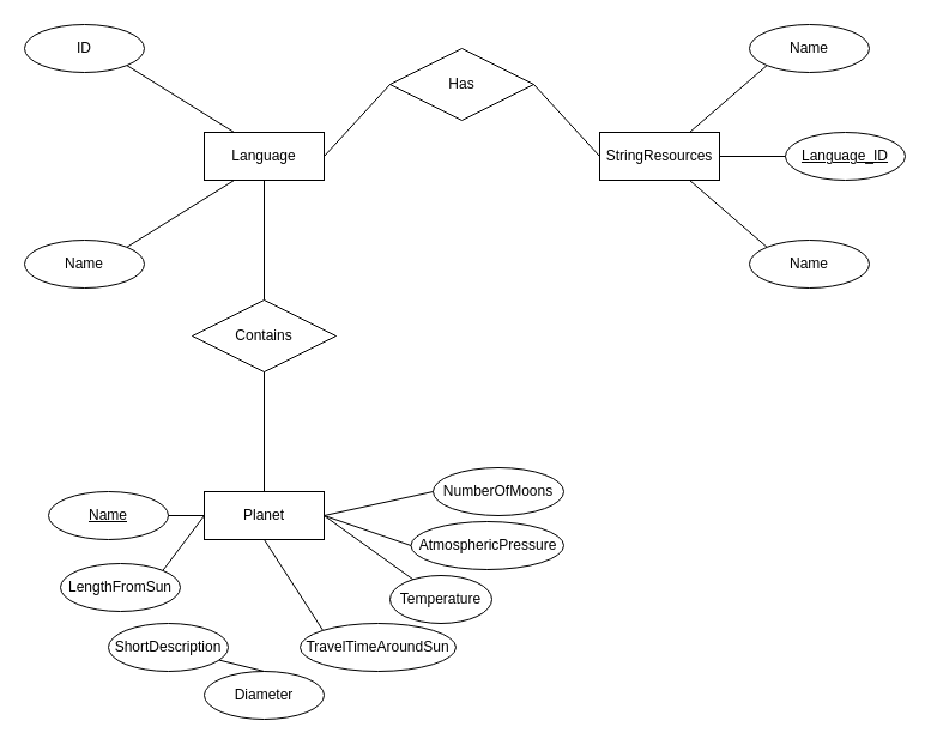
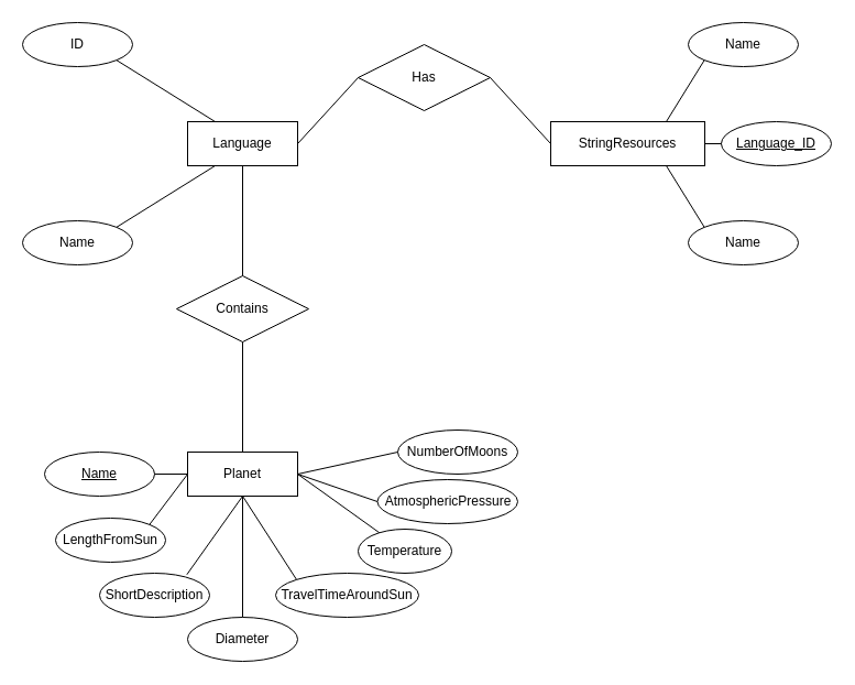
  <mxCell id="0" />
  <mxCell id="1" parent="0" />
  <mxCell id="2" value="Language" style="whiteSpace=wrap;html=1;align=center;" parent="1" vertex="1"><mxGeometry x="170" y="110" width="100" height="40" as="geometry" /></mxCell>
  <mxCell id="3" value="ID" style="ellipse;whiteSpace=wrap;html=1;align=center;" parent="1" vertex="1"><mxGeometry x="20" y="20" width="100" height="40" as="geometry" /></mxCell>
  <mxCell id="4" value="Name" style="ellipse;whiteSpace=wrap;html=1;align=center;" parent="1" vertex="1"><mxGeometry x="20" y="200" width="100" height="40" as="geometry" /></mxCell>
  <mxCell id="5" value="" style="endArrow=none;html=1;rounded=0;exitX=1;exitY=1;exitDx=0;exitDy=0;entryX=0.25;entryY=0;entryDx=0;entryDy=0;" parent="1" source="3" target="2" edge="1"><mxGeometry width="50" height="50" relative="1" as="geometry"><mxPoint x="170" y="100" as="sourcePoint" /><mxPoint x="220" y="50" as="targetPoint" /></mxGeometry></mxCell>
  <mxCell id="6" value="" style="endArrow=none;html=1;rounded=0;entryX=0.25;entryY=1;entryDx=0;entryDy=0;exitX=1;exitY=0;exitDx=0;exitDy=0;" parent="1" source="4" target="2" edge="1"><mxGeometry width="50" height="50" relative="1" as="geometry"><mxPoint x="130" y="230" as="sourcePoint" /><mxPoint x="180" y="180" as="targetPoint" /></mxGeometry></mxCell>
- <mxCell id="7" value="StringResources" style="whiteSpace=wrap;html=1;align=center;" parent="1" vertex="1"><mxGeometry x="500" y="110" width="100" height="40" as="geometry" /></mxCell>
+ <mxCell id="7" value="StringResources" style="whiteSpace=wrap;html=1;align=center;" parent="1" vertex="1"><mxGeometry x="500" y="110" width="140" height="40" as="geometry" /></mxCell>
  <mxCell id="8" value="&lt;u&gt;Language_ID&lt;/u&gt;" style="ellipse;whiteSpace=wrap;html=1;align=center;" parent="1" vertex="1"><mxGeometry x="655" y="110" width="100" height="40" as="geometry" /></mxCell>
  <mxCell id="9" value="" style="endArrow=none;html=1;rounded=0;entryX=0;entryY=0.5;entryDx=0;entryDy=0;exitX=1;exitY=0.5;exitDx=0;exitDy=0;" parent="1" source="7" target="8" edge="1"><mxGeometry width="50" height="50" relative="1" as="geometry"><mxPoint x="595" y="230" as="sourcePoint" /><mxPoint x="645" y="180" as="targetPoint" /></mxGeometry></mxCell>
  <mxCell id="10" value="Name" style="ellipse;whiteSpace=wrap;html=1;align=center;" parent="1" vertex="1"><mxGeometry x="625" y="200" width="100" height="40" as="geometry" /></mxCell>
  <mxCell id="11" value="" style="endArrow=none;html=1;rounded=0;entryX=0.75;entryY=1;entryDx=0;entryDy=0;exitX=0;exitY=0;exitDx=0;exitDy=0;" parent="1" source="10" target="7" edge="1"><mxGeometry width="50" height="50" relative="1" as="geometry"><mxPoint x="615" y="240" as="sourcePoint" /><mxPoint x="665" y="190" as="targetPoint" /></mxGeometry></mxCell>
  <mxCell id="12" value="Name" style="ellipse;whiteSpace=wrap;html=1;align=center;" parent="1" vertex="1"><mxGeometry x="625" y="20" width="100" height="40" as="geometry" /></mxCell>
  <mxCell id="13" value="" style="endArrow=none;html=1;rounded=0;entryX=0;entryY=1;entryDx=0;entryDy=0;exitX=0.75;exitY=0;exitDx=0;exitDy=0;" parent="1" source="7" target="12" edge="1"><mxGeometry width="50" height="50" relative="1" as="geometry"><mxPoint x="535" y="100" as="sourcePoint" /><mxPoint x="585" y="50" as="targetPoint" /></mxGeometry></mxCell>
  <mxCell id="14" value="Has" style="shape=rhombus;perimeter=rhombusPerimeter;whiteSpace=wrap;html=1;align=center;" parent="1" vertex="1"><mxGeometry x="325" y="40" width="120" height="60" as="geometry" /></mxCell>
  <mxCell id="15" value="" style="endArrow=none;html=1;rounded=0;entryX=1;entryY=0.5;entryDx=0;entryDy=0;exitX=0;exitY=0.5;exitDx=0;exitDy=0;" parent="1" source="14" target="2" edge="1"><mxGeometry width="50" height="50" relative="1" as="geometry"><mxPoint x="300" y="300" as="sourcePoint" /><mxPoint x="350" y="250" as="targetPoint" /></mxGeometry></mxCell>
  <mxCell id="16" value="" style="endArrow=none;html=1;rounded=0;entryX=0;entryY=0.5;entryDx=0;entryDy=0;exitX=1;exitY=0.5;exitDx=0;exitDy=0;" parent="1" source="14" target="7" edge="1"><mxGeometry width="50" height="50" relative="1" as="geometry"><mxPoint x="430" y="210" as="sourcePoint" /><mxPoint x="480" y="160" as="targetPoint" /></mxGeometry></mxCell>
  <mxCell id="17" value="Planet" style="whiteSpace=wrap;html=1;align=center;" vertex="1" parent="1"><mxGeometry x="170" y="410" width="100" height="40" as="geometry" /></mxCell>
  <mxCell id="18" value="Contains" style="shape=rhombus;perimeter=rhombusPerimeter;whiteSpace=wrap;html=1;align=center;" vertex="1" parent="1"><mxGeometry x="160" y="250" width="120" height="60" as="geometry" /></mxCell>
  <mxCell id="19" value="" style="endArrow=none;html=1;rounded=0;entryX=0.5;entryY=1;entryDx=0;entryDy=0;exitX=0.5;exitY=0;exitDx=0;exitDy=0;" edge="1" parent="1" source="18" target="2"><mxGeometry width="50" height="50" relative="1" as="geometry"><mxPoint x="150" y="260" as="sourcePoint" /><mxPoint x="200" y="210" as="targetPoint" /></mxGeometry></mxCell>
  <mxCell id="20" value="" style="endArrow=none;html=1;rounded=0;entryX=0.5;entryY=1;entryDx=0;entryDy=0;exitX=0.5;exitY=0;exitDx=0;exitDy=0;" edge="1" parent="1" source="17" target="18"><mxGeometry width="50" height="50" relative="1" as="geometry"><mxPoint x="210" y="410" as="sourcePoint" /><mxPoint x="260" y="360" as="targetPoint" /></mxGeometry></mxCell>
  <mxCell id="21" value="&lt;u&gt;Name&lt;/u&gt;" style="ellipse;whiteSpace=wrap;html=1;align=center;" vertex="1" parent="1"><mxGeometry x="40" y="410" width="100" height="40" as="geometry" /></mxCell>
  <mxCell id="22" value="LengthFromSun" style="ellipse;whiteSpace=wrap;html=1;align=center;" vertex="1" parent="1"><mxGeometry x="50" y="470" width="100" height="40" as="geometry" /></mxCell>
  <mxCell id="23" value="ShortDescription" style="ellipse;whiteSpace=wrap;html=1;align=center;" vertex="1" parent="1"><mxGeometry x="90" y="520" width="100" height="40" as="geometry" /></mxCell>
  <mxCell id="24" value="Diameter" style="ellipse;whiteSpace=wrap;html=1;align=center;" vertex="1" parent="1"><mxGeometry x="170" y="560" width="100" height="40" as="geometry" /></mxCell>
  <mxCell id="25" value="TravelTimeAroundSun" style="ellipse;whiteSpace=wrap;html=1;align=center;" vertex="1" parent="1"><mxGeometry x="250" y="520" width="130" height="40" as="geometry" /></mxCell>
  <mxCell id="26" value="Temperature" style="ellipse;whiteSpace=wrap;html=1;align=center;" vertex="1" parent="1"><mxGeometry x="325" y="480" width="85" height="40" as="geometry" /></mxCell>
  <mxCell id="27" value="AtmosphericPressure" style="ellipse;whiteSpace=wrap;html=1;align=center;" vertex="1" parent="1"><mxGeometry x="342.5" y="435" width="127.5" height="40" as="geometry" /></mxCell>
  <mxCell id="28" value="NumberOfMoons" style="ellipse;whiteSpace=wrap;html=1;align=center;" vertex="1" parent="1"><mxGeometry x="361" y="390" width="109" height="40" as="geometry" /></mxCell>
  <mxCell id="29" value="" style="endArrow=none;html=1;rounded=0;entryX=0;entryY=0.5;entryDx=0;entryDy=0;" edge="1" parent="1" target="28"><mxGeometry width="50" height="50" relative="1" as="geometry"><mxPoint x="270" y="430" as="sourcePoint" /><mxPoint x="330" y="380" as="targetPoint" /></mxGeometry></mxCell>
  <mxCell id="30" value="" style="endArrow=none;html=1;rounded=0;exitX=1;exitY=0.5;exitDx=0;exitDy=0;entryX=0;entryY=0.5;entryDx=0;entryDy=0;" edge="1" parent="1" source="17" target="27"><mxGeometry width="50" height="50" relative="1" as="geometry"><mxPoint x="280" y="430" as="sourcePoint" /><mxPoint x="371" y="420" as="targetPoint" /></mxGeometry></mxCell>
  <mxCell id="31" value="" style="endArrow=none;html=1;rounded=0;" edge="1" parent="1" target="26"><mxGeometry width="50" height="50" relative="1" as="geometry"><mxPoint x="270" y="430" as="sourcePoint" /><mxPoint x="352.5" y="465" as="targetPoint" /></mxGeometry></mxCell>
- <mxCell id="32" value="" style="endArrow=none;html=1;rounded=0;exitX=0.5;exitY=0;exitDx=0;exitDy=0;" edge="1" parent="1" source="24" target="23"><mxGeometry width="50" height="50" relative="1" as="geometry"><mxPoint x="200" y="550" as="sourcePoint" /><mxPoint x="250" y="500" as="targetPoint" /></mxGeometry></mxCell>
+ <mxCell id="32" value="" style="endArrow=none;html=1;rounded=0;exitX=0.5;exitY=0;exitDx=0;exitDy=0;entryX=0.5;entryY=1;entryDx=0;entryDy=0;" edge="1" parent="1" source="24" target="17"><mxGeometry width="50" height="50" relative="1" as="geometry"><mxPoint x="200" y="550" as="sourcePoint" /><mxPoint x="250" y="500" as="targetPoint" /></mxGeometry></mxCell>
  <mxCell id="33" value="" style="endArrow=none;html=1;rounded=0;exitX=0;exitY=0;exitDx=0;exitDy=0;entryX=0.5;entryY=1;entryDx=0;entryDy=0;" edge="1" parent="1" source="25" target="17"><mxGeometry width="50" height="50" relative="1" as="geometry"><mxPoint x="270" y="540" as="sourcePoint" /><mxPoint x="320" y="490" as="targetPoint" /></mxGeometry></mxCell>
+ <mxCell id="34" value="" style="endArrow=none;html=1;rounded=0;exitX=0.793;exitY=0.032;exitDx=0;exitDy=0;exitPerimeter=0;entryX=0.5;entryY=1;entryDx=0;entryDy=0;" edge="1" parent="1" source="23" target="17"><mxGeometry width="50" height="50" relative="1" as="geometry"><mxPoint x="180" y="520" as="sourcePoint" /><mxPoint x="230" y="470" as="targetPoint" /></mxGeometry></mxCell>
  <mxCell id="35" value="" style="endArrow=none;html=1;rounded=0;exitX=1;exitY=0;exitDx=0;exitDy=0;entryX=0;entryY=0.5;entryDx=0;entryDy=0;" edge="1" parent="1" source="22" target="17"><mxGeometry width="50" height="50" relative="1" as="geometry"><mxPoint x="180" y="520" as="sourcePoint" /><mxPoint x="230" y="470" as="targetPoint" /></mxGeometry></mxCell>
  <mxCell id="36" value="" style="endArrow=none;html=1;rounded=0;exitX=1;exitY=0.5;exitDx=0;exitDy=0;entryX=0;entryY=0.5;entryDx=0;entryDy=0;" edge="1" parent="1" source="21" target="17"><mxGeometry width="50" height="50" relative="1" as="geometry"><mxPoint x="90" y="420" as="sourcePoint" /><mxPoint x="140" y="370" as="targetPoint" /></mxGeometry></mxCell>
